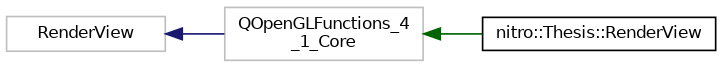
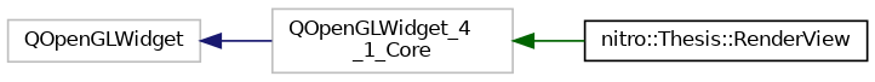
  digraph {
    rankdir=LR
    node [color=grey75 fillcolor=white fontname=Helvetica fontsize=10 shape=record style=filled]
    edge [dir=back fontname=Helvetica fontsize=10 labelfontname=Helvetica labelfontsize=10 style=solid]
-   n1 [height=0.2 label="QOpenGLFunctions_4\l_1_Core" width=0.4]
+   n1 [height=0.2 label="QOpenGLWidget_4\l_1_Core" width=0.4]
    n2 [color=black height=0.2 label="nitro::Thesis::RenderView" width=0.4]
-   n3 [height=0.2 label=RenderView width=0.4]
+   n3 [height=0.2 label=QOpenGLWidget width=0.4]
    n1 -> n2 [color=darkgreen]
    n3 -> n1 [color=midnightblue]
  }
